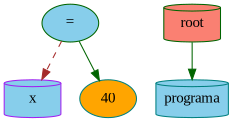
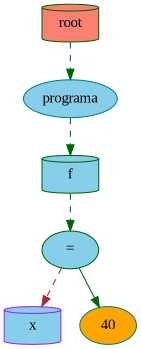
  digraph {
    fontname="Liberation Serif"
    node [color=darkgreen fillcolor=skyblue fontname="Liberation Serif" shape=cylinder style=filled]
    edge [color=darkgreen fontname="Liberation Serif" style=dashed]
    n1 [color=purple label=x]
    n2 [color=teal fillcolor=orange label=40 shape=ellipse]
    n3 [label="=" shape=ellipse]
-   n5 [color=teal label=programa]
+   n4 [label=f]
+   n5 [color=teal label=programa shape=ellipse]
    n6 [fillcolor=salmon label=root]
    n3 -> n1 [color=brown]
    n3 -> n2 [style=solid]
-   n6 -> n5 [style=solid]
+   n4 -> n3
+   n5 -> n4
+   n6 -> n5
  }
